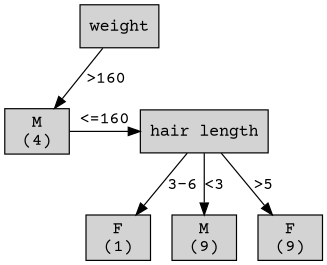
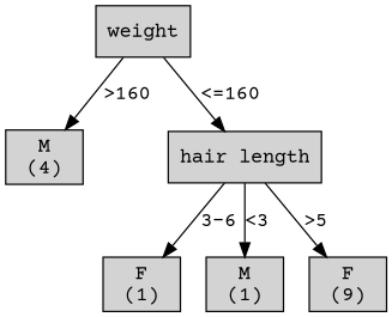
  digraph {
    fontname="Courier Prime"
    node [fontname="Courier Prime" shape=box style=filled weight=3]
    edge [fontname="Courier Prime"]
    n1 [label="weight\n" weight=1]
    n2 [label="hair length\n" weight=2]
    n3 [label="M\n(4)\n" weight=2]
    n4 [label="F\n(1)\n"]
-   n5 [label="M\n(9)\n"]
+   n5 [label="M\n(1)\n"]
    n6 [label="F\n(9)\n"]
    subgraph sub_1 {
      rank=same
      n1
    }
    subgraph sub_2 {
      rank=same
      n2
      n3
    }
    subgraph sub_3 {
      rank=same
      n4
      n5
      n6
    }
-   n3 -> n2 [label="<=160"]
+   n1 -> n2 [label="<=160"]
    n1 -> n3 [label=">160"]
    n2 -> n4 [label="3-6"]
    n2 -> n5 [label="<3"]
    n2 -> n6 [label=">5"]
  }
